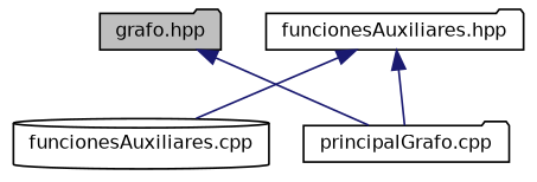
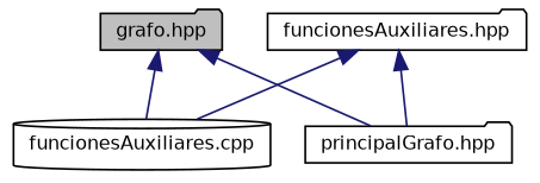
  digraph {
    node [color=black fillcolor=white fontname=Helvetica fontsize=10 shape=folder style=filled]
    edge [color=midnightblue dir=back fontname=Helvetica fontsize=10 labelfontname=Helvetica labelfontsize=10 style=solid]
    n1 [fillcolor=grey75 fontcolor=black height=0.2 label="grafo.hpp" width=0.4]
    n2 [height=0.2 label="funcionesAuxiliares.cpp" shape=cylinder width=0.4]
-   n3 [height=0.2 label="principalGrafo.cpp" width=0.4]
+   n3 [height=0.2 label="principalGrafo.hpp" width=0.4]
    n4 [height=0.2 label="funcionesAuxiliares.hpp" width=0.4]
+   n1 -> n2
    n1 -> n3
    n4 -> n2
    n4 -> n3
  }
